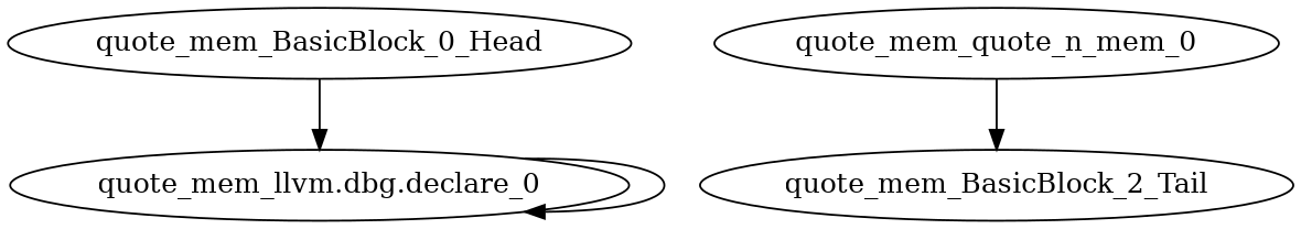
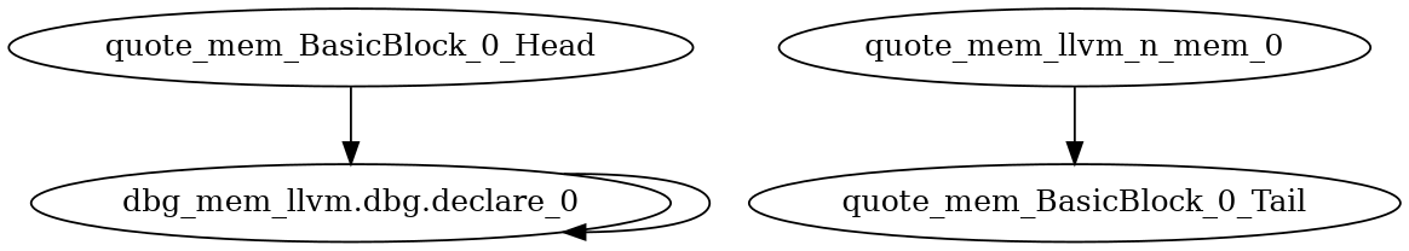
  digraph {
-   "quote_mem_llvm.dbg.declare_0"
-   quote_mem_quote_n_mem_0
-   quote_mem_BasicBlock_0_Tail [label=quote_mem_BasicBlock_2_Tail]
+   "quote_mem_llvm.dbg.declare_0" [label="dbg_mem_llvm.dbg.declare_0"]
+   quote_mem_quote_n_mem_0 [label=quote_mem_llvm_n_mem_0]
+   quote_mem_BasicBlock_0_Tail
    quote_mem_BasicBlock_0_Head
    "quote_mem_llvm.dbg.declare_0" -> "quote_mem_llvm.dbg.declare_0"
    quote_mem_quote_n_mem_0 -> quote_mem_BasicBlock_0_Tail
    quote_mem_BasicBlock_0_Head -> "quote_mem_llvm.dbg.declare_0"
  }
